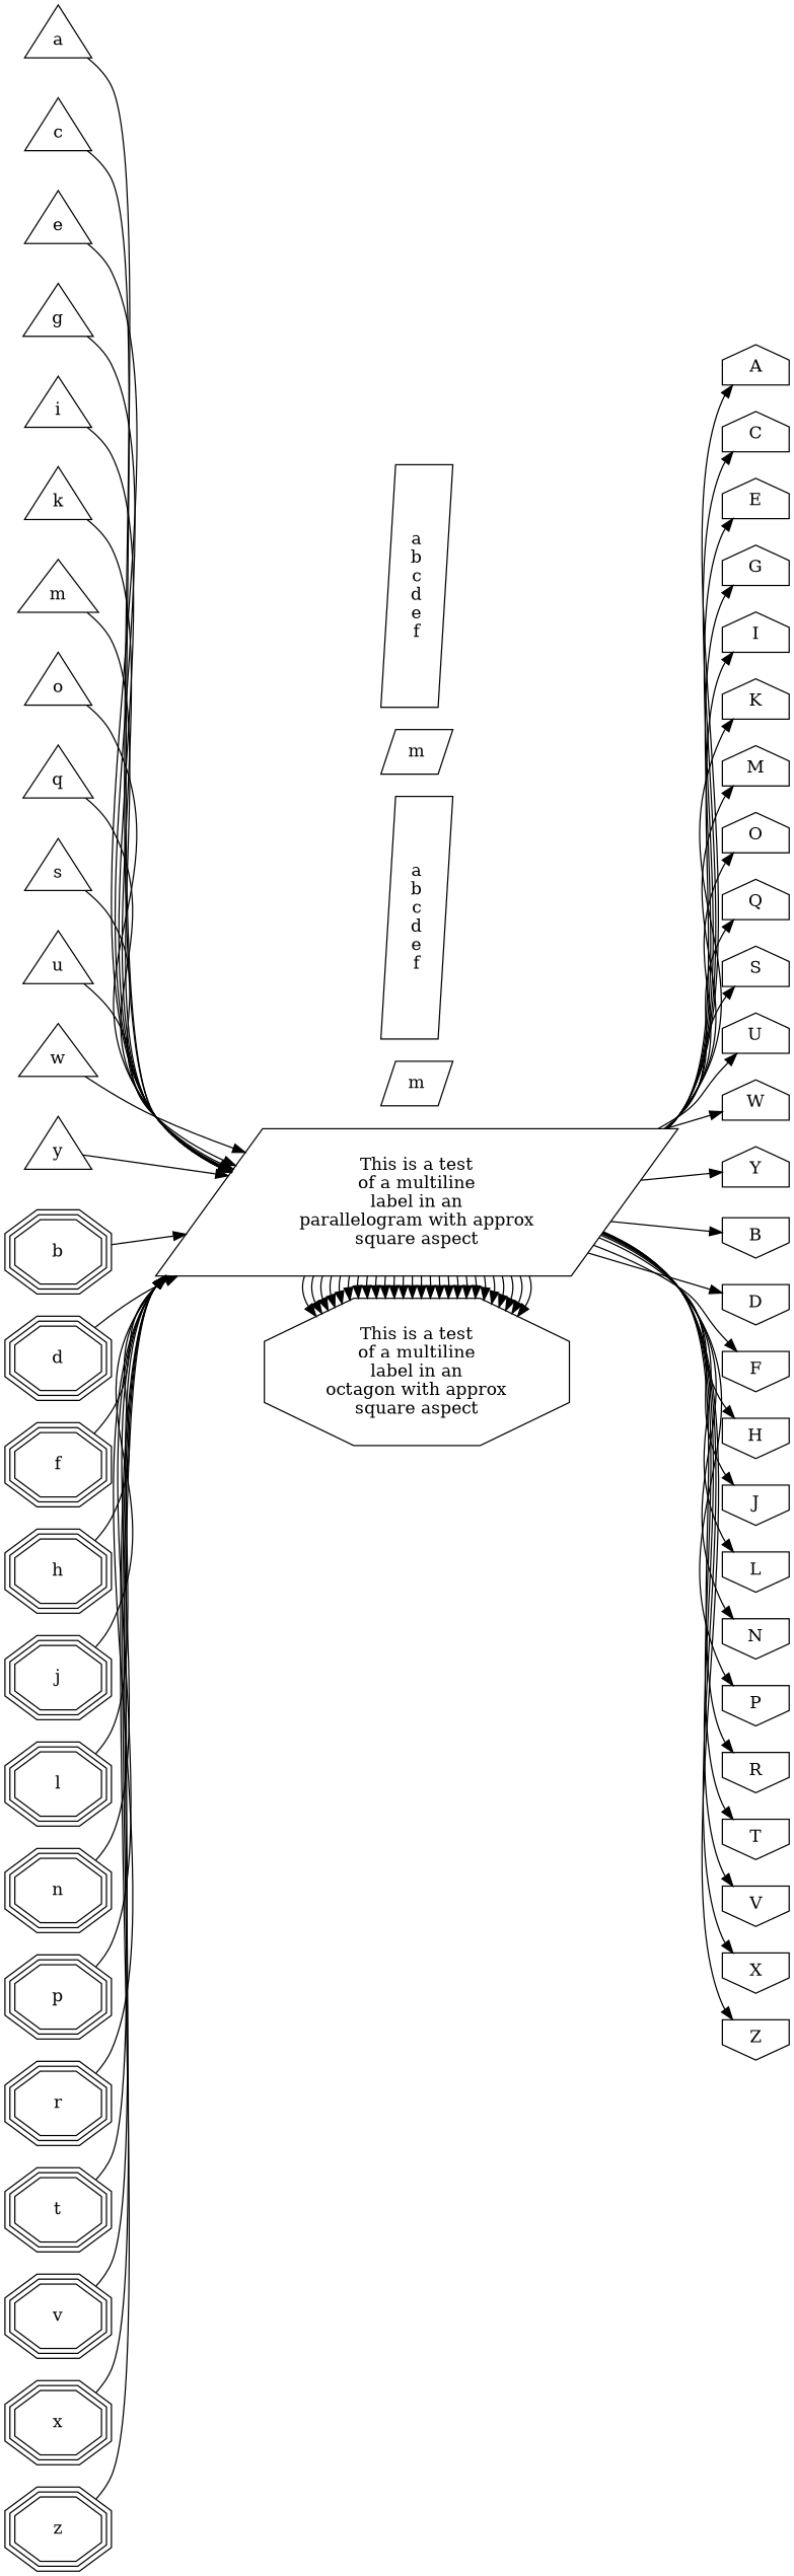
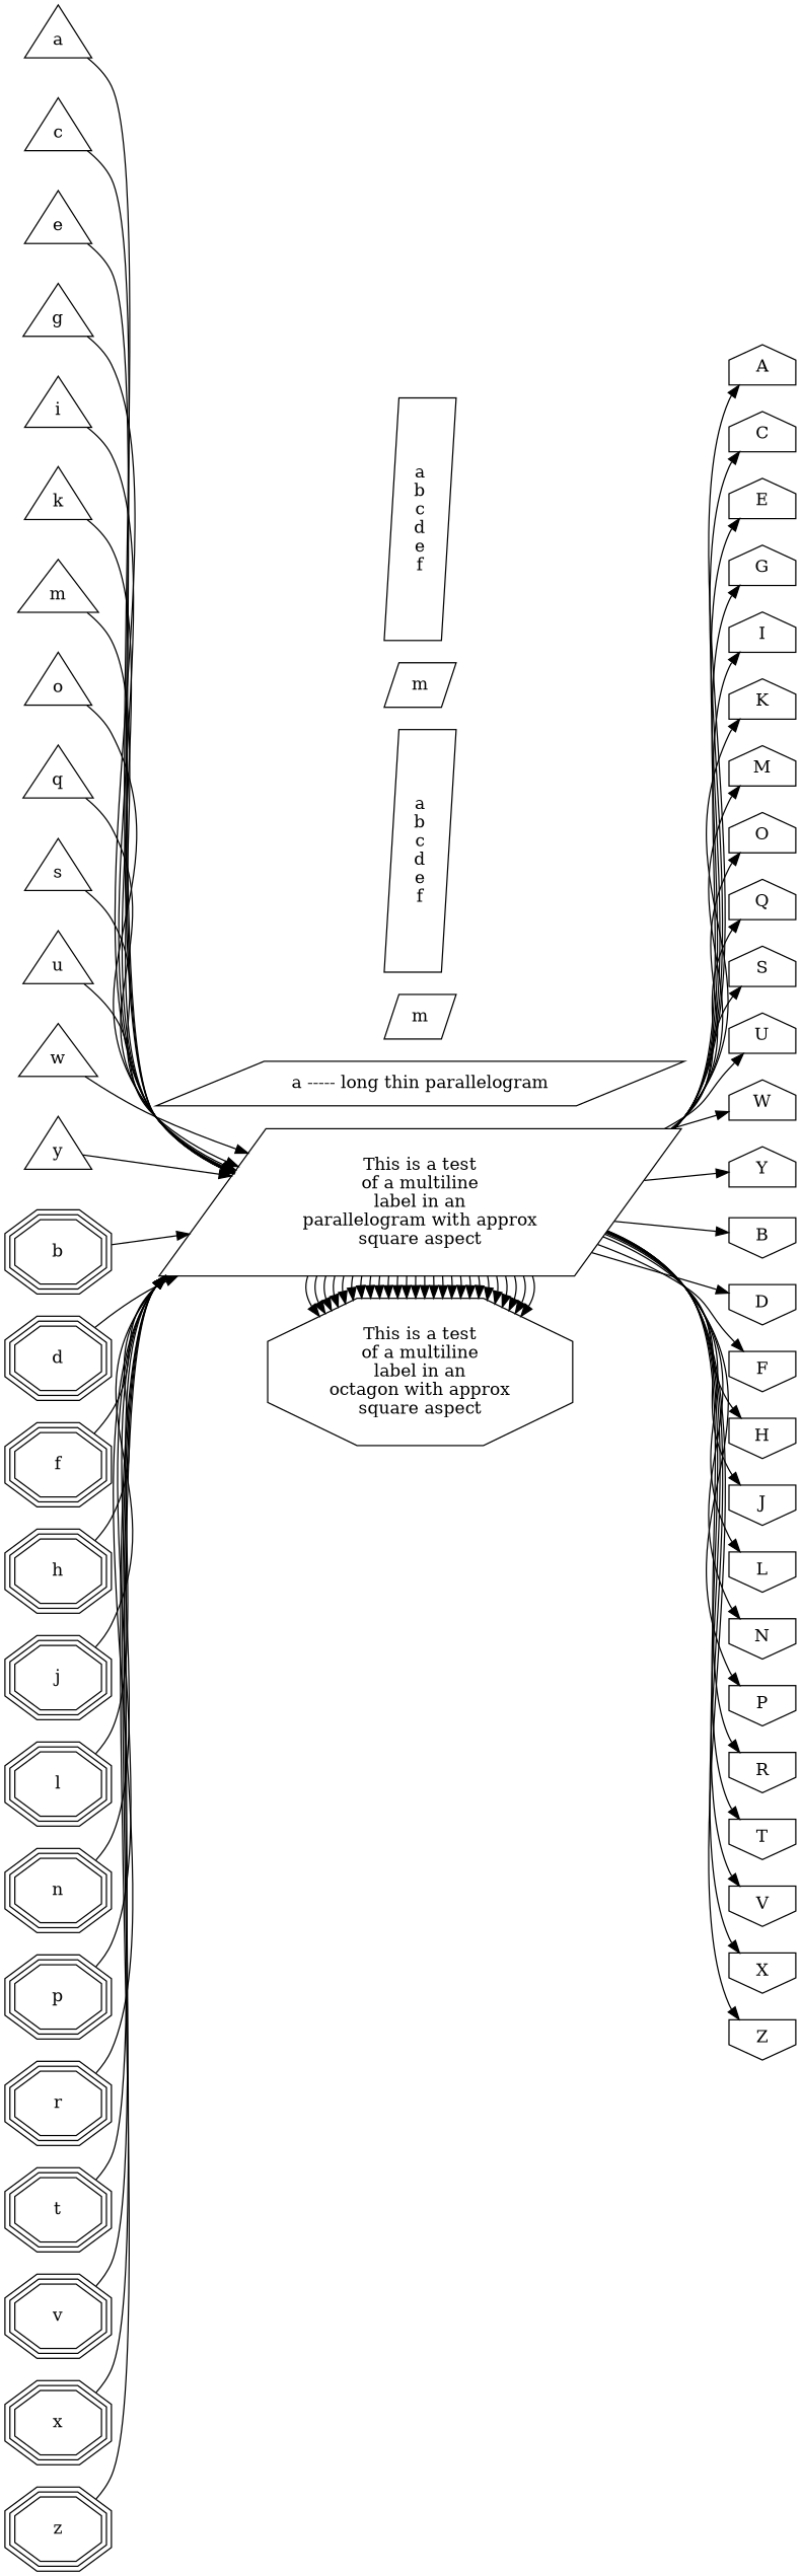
  digraph {
    rankdir=LR
    node [shape=house]
    A [height=0.50 width=0.75]
    C [height=0.50 width=0.75]
    E [height=0.50 width=0.75]
    G [height=0.50 width=0.75]
    I [height=0.50 width=0.75]
    K [height=0.50 width=0.75]
    M [height=0.50 width=0.75]
    O [height=0.50 width=0.75]
    Q [height=0.50 width=0.75]
    S [height=0.50 width=0.75]
    U [height=0.50 width=0.75]
    W [height=0.50 width=0.75]
    Y [height=0.50 width=0.75]
    B [height=0.50 shape=invhouse width=0.75]
    D [height=0.50 shape=invhouse width=0.75]
    F [height=0.50 shape=invhouse width=0.75]
    H [height=0.50 shape=invhouse width=0.75]
    J [height=0.50 shape=invhouse width=0.75]
    L [height=0.50 shape=invhouse width=0.75]
    N [height=0.50 shape=invhouse width=0.75]
    P [height=0.50 shape=invhouse width=0.75]
    R [height=0.50 shape=invhouse width=0.75]
    T [height=0.50 shape=invhouse width=0.75]
    V [height=0.50 shape=invhouse width=0.75]
    X [height=0.50 shape=invhouse width=0.75]
    Z [height=0.50 shape=invhouse width=0.75]
    n27 [height=1.65 label="This is a test\nof a multiline\nlabel in an\nparallelogram with approx\nsquare aspect" shape=parallelogram width=4.72]
+   "a ----- long thin parallelogram" [height=0.50 shape=parallelogram width=4.58]
    n29 [height=0.50 label=m shape=parallelogram width=0.78]
    n30 [height=1.51 label="a\nb\nc\nd\ne\nf" shape=parallelogram width=0.78]
    n31 [height=1.65 label="This is a test\nof a multiline\nlabel in an\noctagon with approx\nsquare aspect" shape=octagon width=2.67]
    n32 [height=0.50 label=m shape=parallelogram width=0.78]
    n33 [height=1.51 label="a\nb\nc\nd\ne\nf" shape=parallelogram width=0.78]
    a [height=0.79 shape=triangle width=0.75]
    c [height=0.79 shape=triangle width=0.75]
    e [height=0.79 shape=triangle width=0.75]
    g [height=0.79 shape=triangle width=0.75]
    i [height=0.76 shape=triangle width=0.75]
    k [height=0.79 shape=triangle width=0.75]
    m [height=0.79 shape=triangle width=0.86]
    o [height=0.79 shape=triangle width=0.75]
    q [height=0.79 shape=triangle width=0.75]
    s [height=0.78 shape=triangle width=0.75]
    u [height=0.79 shape=triangle width=0.75]
    w [height=0.79 shape=triangle width=0.83]
    y [height=0.79 shape=triangle width=0.75]
    b [height=0.72 shape=tripleoctagon width=0.97]
    d [height=0.72 shape=tripleoctagon width=0.97]
    f [height=0.72 shape=tripleoctagon width=0.97]
    h [height=0.72 shape=tripleoctagon width=0.97]
    j [height=0.72 shape=tripleoctagon width=0.97]
    l [height=0.72 shape=tripleoctagon width=0.97]
    n [height=0.72 shape=tripleoctagon width=0.97]
    p [height=0.72 shape=tripleoctagon width=0.97]
    r [height=0.72 shape=tripleoctagon width=0.97]
    t [height=0.72 shape=tripleoctagon width=0.97]
    v [height=0.72 shape=tripleoctagon width=0.97]
    x [height=0.72 shape=tripleoctagon width=0.97]
    z [height=0.72 shape=tripleoctagon width=0.97]
    subgraph sub_1 {
      rank=same
      A
      C
      E
      G
      I
      K
      M
      O
      Q
      S
      U
      W
      Y
      B
      D
      F
      H
      J
      L
      N
      P
      R
      T
      V
      X
      Z
    }
    subgraph sub_2 {
      ordering=out
      rank=same
      n27
+     "a ----- long thin parallelogram"
      n29
      n30
      n31
      n32
      n33
    }
    subgraph sub_3 {
      rank=same
      a
      c
      e
      g
      i
      k
      m
      o
      q
      s
      u
      w
      y
      b
      d
      f
      h
      j
      l
      n
      p
      r
      t
      v
      x
      z
    }
    n27 -> A
    n27 -> C
    n27 -> E
    n27 -> G
    n27 -> I
    n27 -> K
    n27 -> M
    n27 -> O
    n27 -> Q
    n27 -> S
    n27 -> U
    n27 -> W
    n27 -> Y
    n27 -> B
    n27 -> D
    n27 -> F
    n27 -> H
    n27 -> J
    n27 -> L
    n27 -> N
    n27 -> P
    n27 -> R
    n27 -> T
    n27 -> V
    n27 -> X
    n27 -> Z
    n27 -> n31
    n27 -> n31
    n27 -> n31
    n27 -> n31
    n27 -> n31
    n27 -> n31
    n27 -> n31
    n27 -> n31
    n27 -> n31
    n27 -> n31
    n27 -> n31
    n27 -> n31
    n27 -> n31
    n27 -> n31
    n27 -> n31
    n27 -> n31
    n27 -> n31
    n27 -> n31
    n27 -> n31
    n27 -> n31
    n27 -> n31
    n27 -> n31
    n27 -> n31
    n27 -> n31
    n27 -> n31
    n27 -> n31
    a -> n27
    c -> n27
    e -> n27
    g -> n27
    i -> n27
    k -> n27
    m -> n27
    o -> n27
    q -> n27
    s -> n27
    u -> n27
    w -> n27
    y -> n27
    b -> n27
    d -> n27
    f -> n27
    h -> n27
    j -> n27
    l -> n27
    n -> n27
    p -> n27
    r -> n27
    t -> n27
    v -> n27
    x -> n27
    z -> n27
  }
